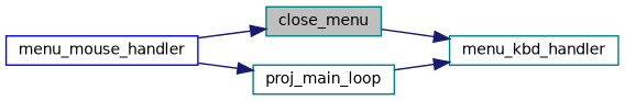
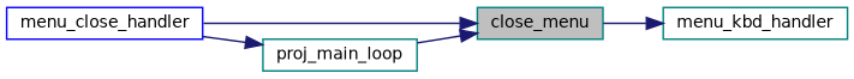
  digraph {
    fontname="DejaVu Sans"
    rankdir=RL
    node [color=teal fillcolor=white fontname="DejaVu Sans" fontsize=10 shape=record style=filled]
    edge [color=midnightblue dir=back fontname="DejaVu Sans" fontsize=10 labelfontname=Helvetica labelfontsize=10 style=solid]
    n1 [fillcolor=grey75 fontcolor=black height=0.2 label=close_menu width=0.4]
-   n2 [color=blue height=0.2 label=menu_mouse_handler width=0.4]
+   n2 [color=blue height=0.2 label=menu_close_handler width=0.4]
    n3 [height=0.2 label=menu_kbd_handler width=0.4]
    n4 [height=0.2 label=proj_main_loop width=0.4]
    n1 -> n2
    n3 -> n1
-   n3 -> n4
+   n1 -> n4
    n4 -> n2
  }
